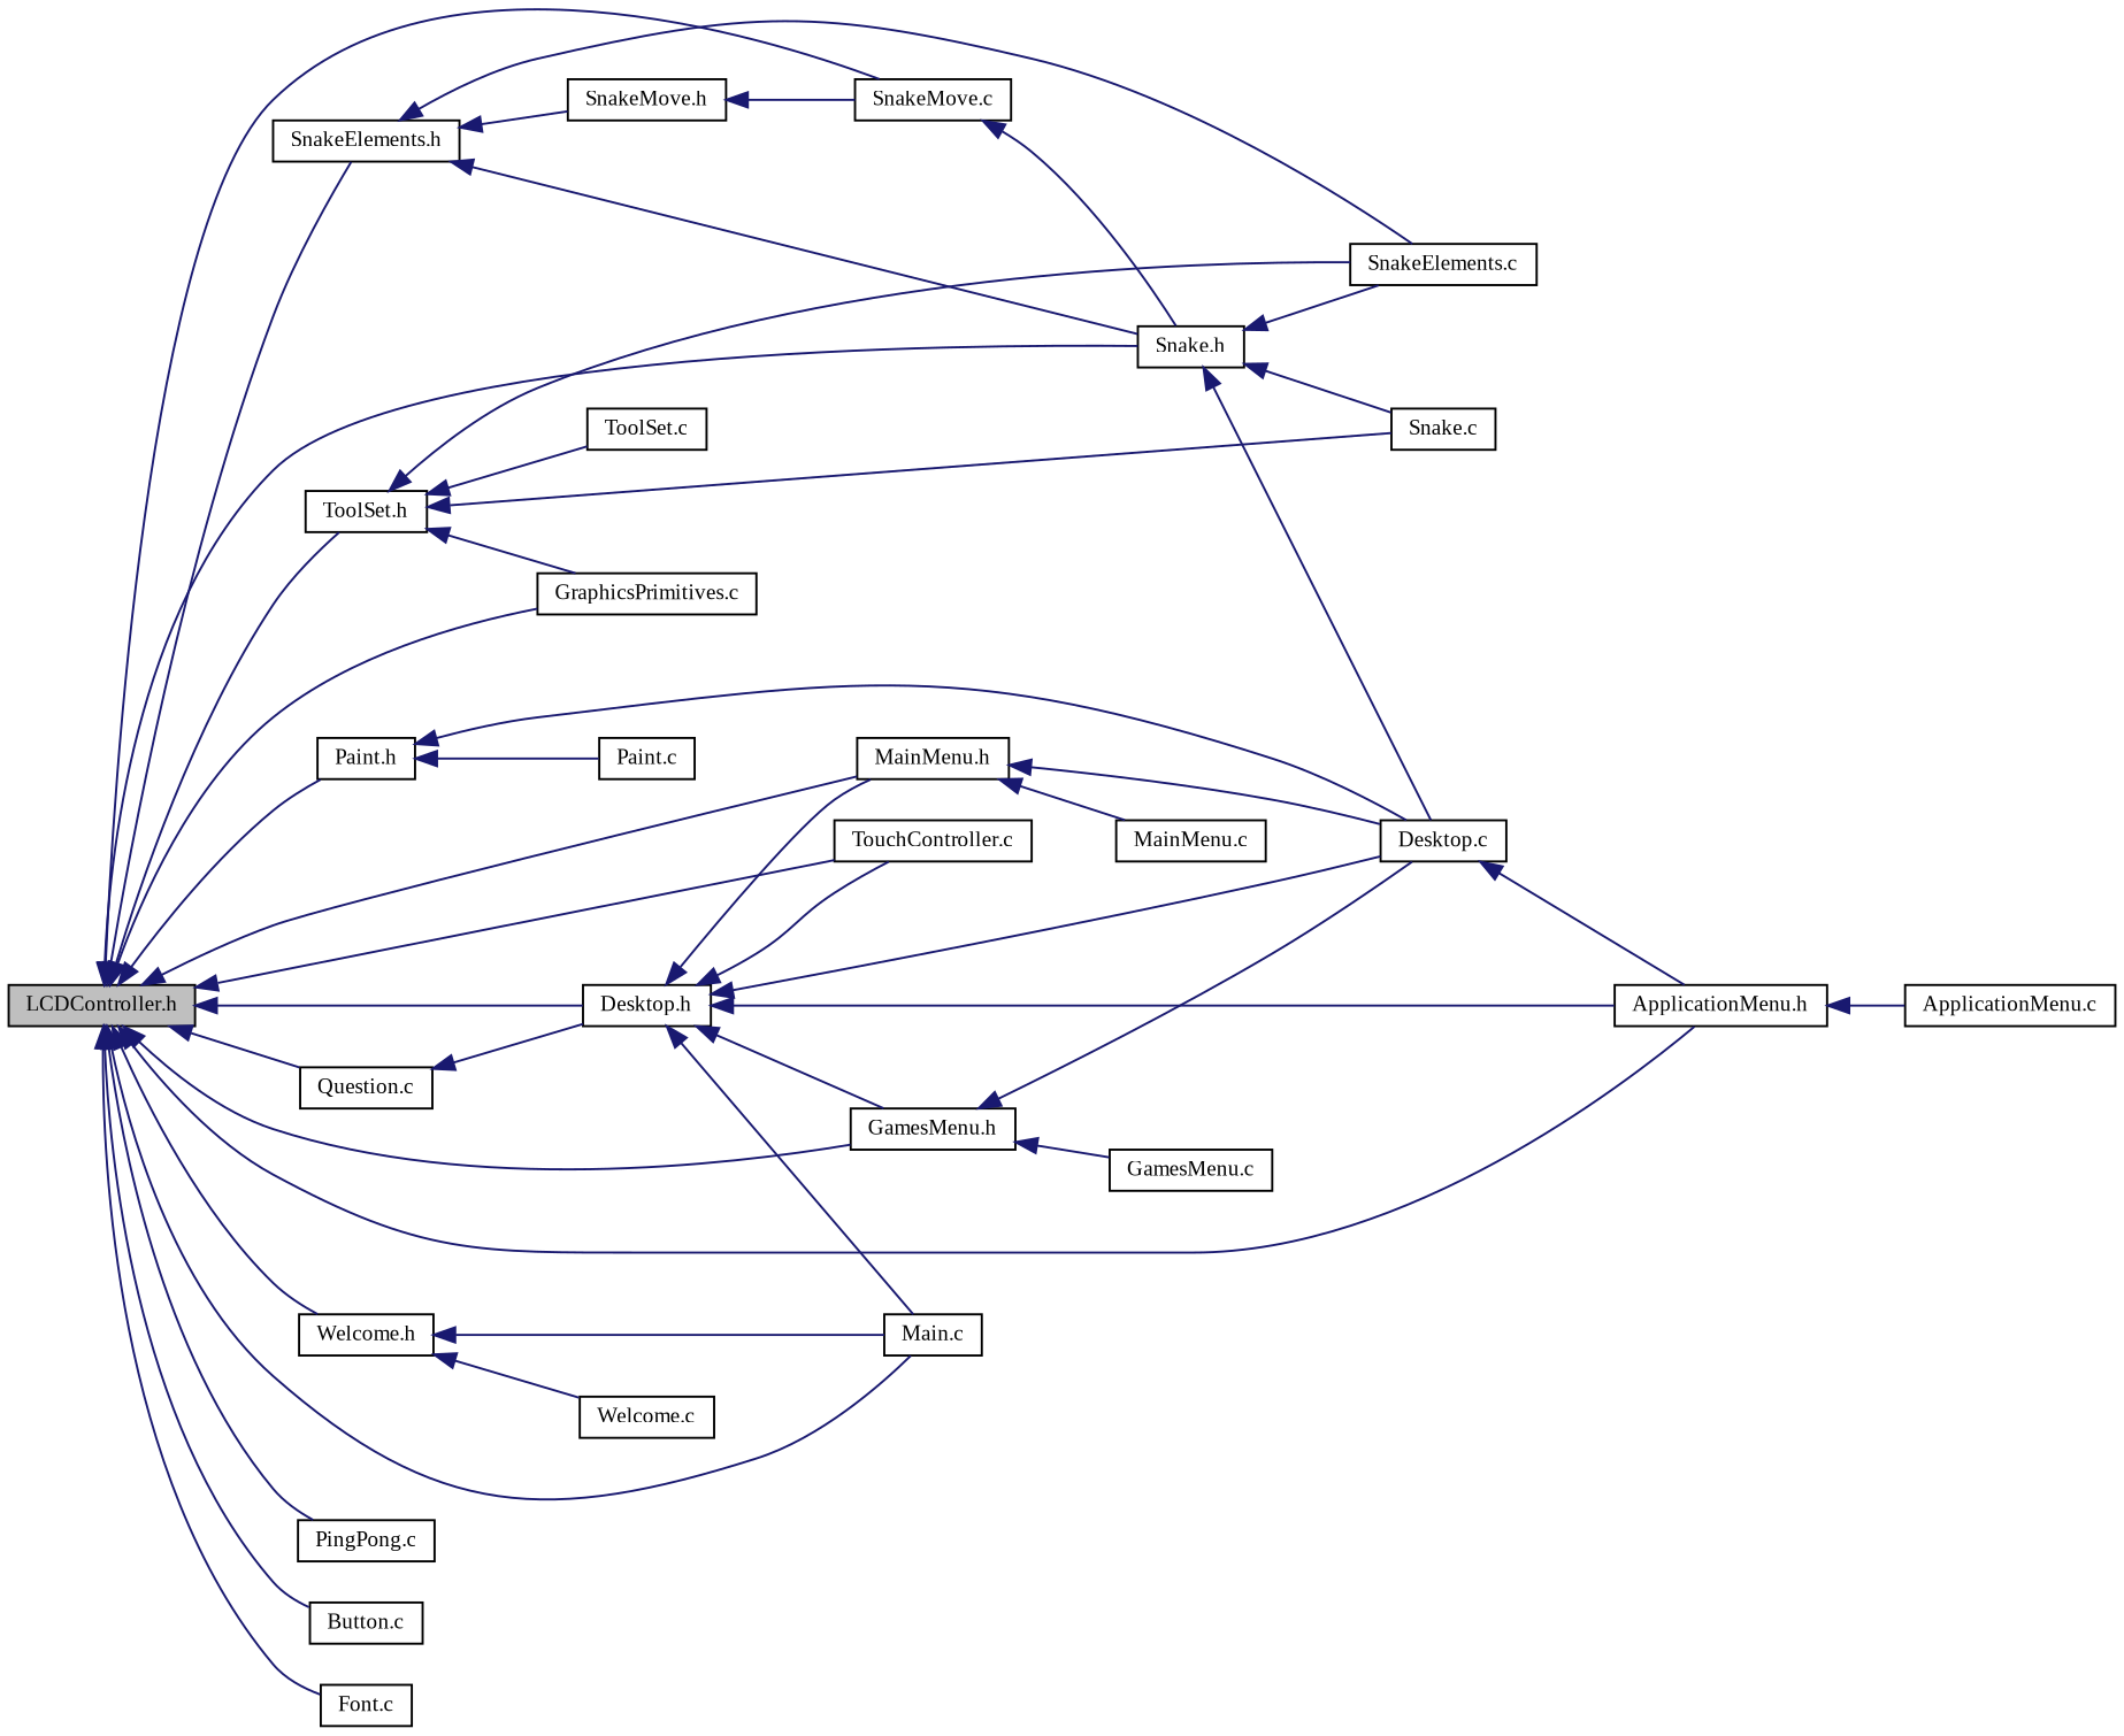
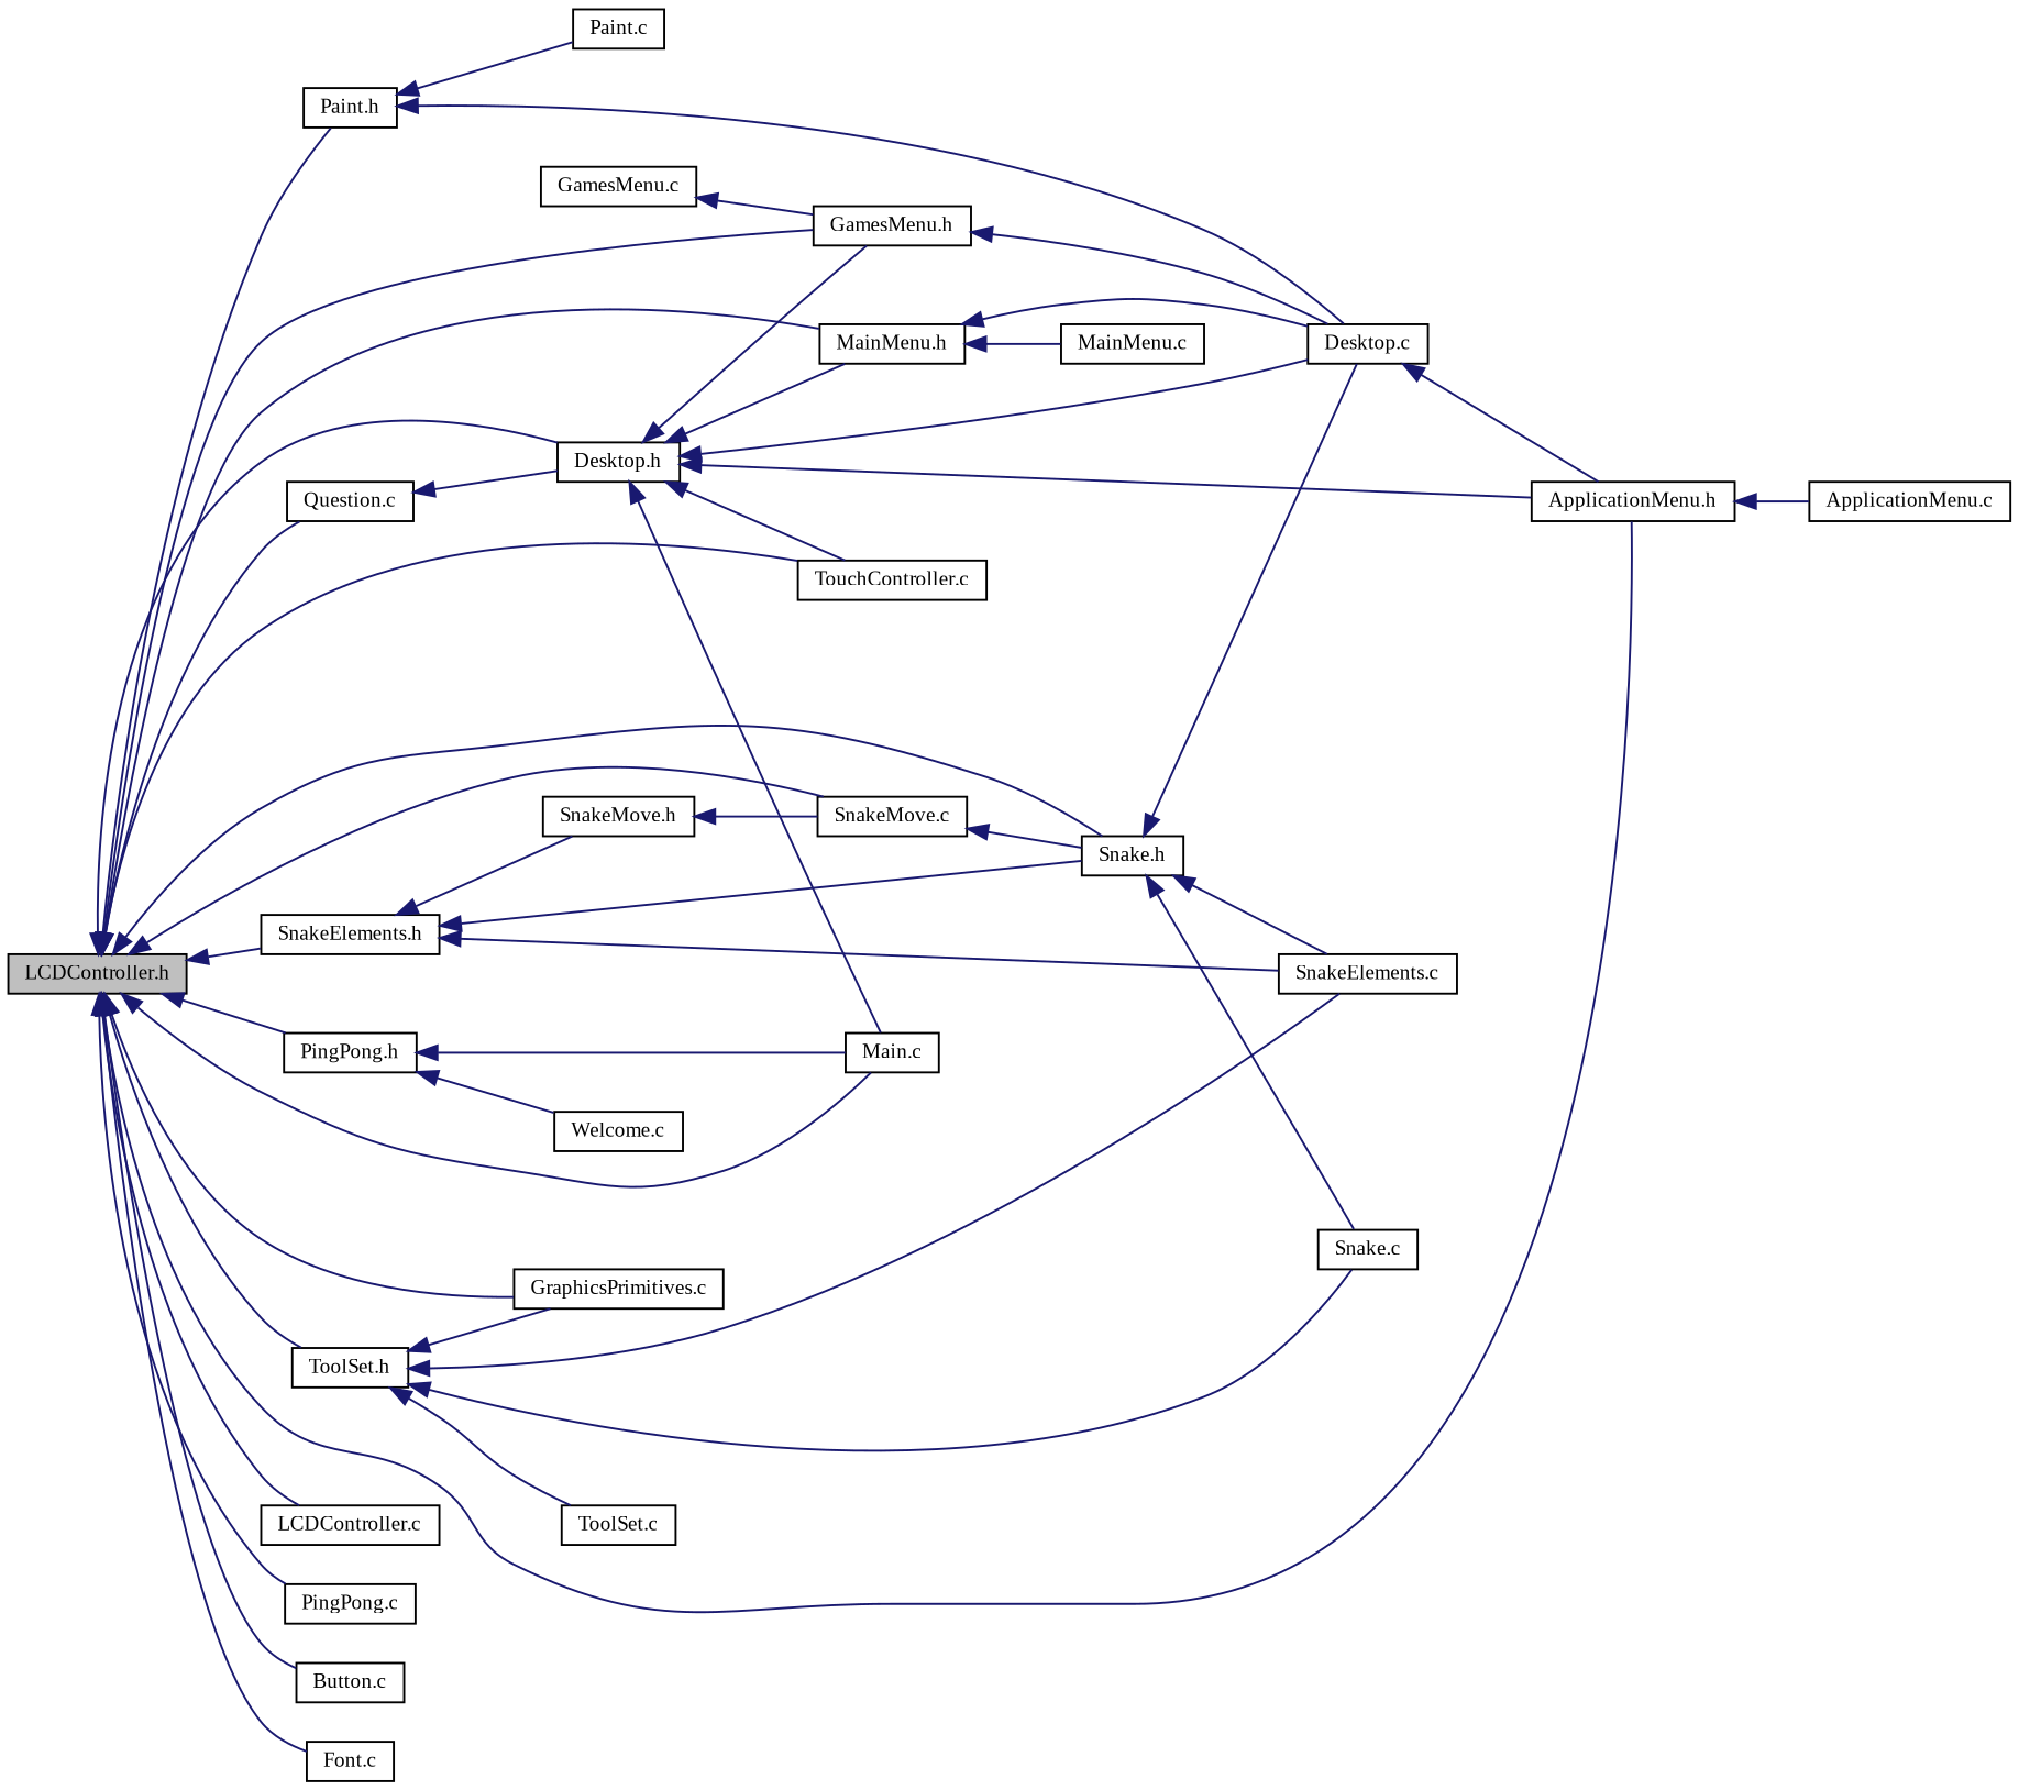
  digraph {
    rankdir=LR
    node [color=black fillcolor=white fontname=TimesNewRoman fontsize=10 shape=record style=filled]
    edge [color=midnightblue dir=back fontname=TimesNewRoman fontsize=10 labelfontname=TimesNewRoman labelfontsize=10 style=solid]
    n1 [fillcolor=grey75 fontcolor=black height=0.2 label="LCDController.h" width=0.4]
    n2 [height=0.2 label="Paint.h" width=0.4]
+   n3 [height=0.2 label="LCDController.c" width=0.4]
    n4 [height=0.2 label="TouchController.c" width=0.4]
    n5 [height=0.2 label="PingPong.c" width=0.4]
    n6 [height=0.2 label="Snake.h" width=0.4]
    n7 [height=0.2 label="SnakeMove.c" width=0.4]
    n8 [height=0.2 label="SnakeElements.h" width=0.4]
    n9 [height=0.2 label="Button.c" width=0.4]
    n10 [height=0.2 label="Font.c" width=0.4]
    n11 [height=0.2 label="GraphicsPrimitives.c" width=0.4]
    n12 [height=0.2 label="Question.c" width=0.4]
    n13 [height=0.2 label="Main.c" width=0.4]
    n14 [height=0.2 label="Desktop.h" width=0.4]
    n15 [height=0.2 label="ApplicationMenu.h" width=0.4]
    n16 [height=0.2 label="MainMenu.h" width=0.4]
    n17 [height=0.2 label="GamesMenu.h" width=0.4]
-   n18 [height=0.2 label="Welcome.h" width=0.4]
+   n18 [height=0.2 label="PingPong.h" width=0.4]
    n19 [height=0.2 label="ToolSet.h" width=0.4]
    n20 [height=0.2 label="Paint.c" width=0.4]
    n21 [height=0.2 label="Desktop.c" width=0.4]
    n22 [height=0.2 label="Snake.c" width=0.4]
    n23 [height=0.2 label="SnakeElements.c" width=0.4]
    n24 [height=0.2 label="SnakeMove.h" width=0.4]
    n25 [height=0.2 label="ApplicationMenu.c" width=0.4]
    n26 [height=0.2 label="MainMenu.c" width=0.4]
    n27 [height=0.2 label="GamesMenu.c" width=0.4]
    n28 [height=0.2 label="Welcome.c" width=0.4]
    n29 [height=0.2 label="ToolSet.c" width=0.4]
    n1 -> n2
+   n1 -> n3
    n1 -> n4
    n1 -> n5
    n1 -> n6
    n1 -> n7
    n1 -> n8
    n1 -> n9
    n1 -> n10
    n1 -> n11
    n1 -> n12
    n1 -> n13
    n1 -> n14
    n1 -> n15
    n1 -> n16
    n1 -> n17
    n1 -> n18
    n1 -> n19
    n2 -> n20
    n2 -> n21
    n6 -> n21
    n6 -> n22
    n6 -> n23
    n7 -> n6
    n8 -> n6
    n8 -> n23
    n8 -> n24
    n12 -> n14
    n14 -> n4
    n14 -> n13
    n14 -> n15
    n14 -> n16
    n14 -> n17
    n14 -> n21
    n15 -> n25
    n16 -> n21
    n16 -> n26
    n17 -> n21
-   n17 -> n27
+   n27 -> n17
    n18 -> n13
    n18 -> n28
    n19 -> n11
    n19 -> n22
    n19 -> n23
    n19 -> n29
    n21 -> n15
    n24 -> n7
  }
